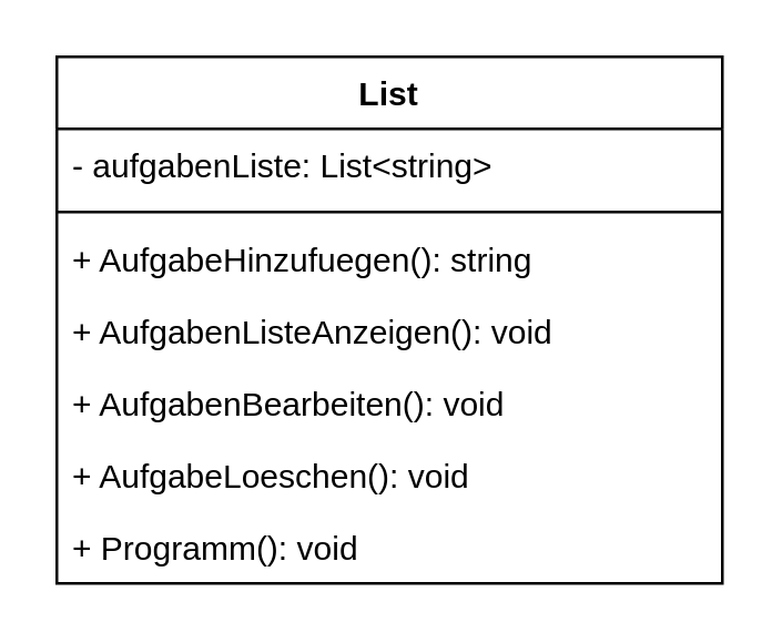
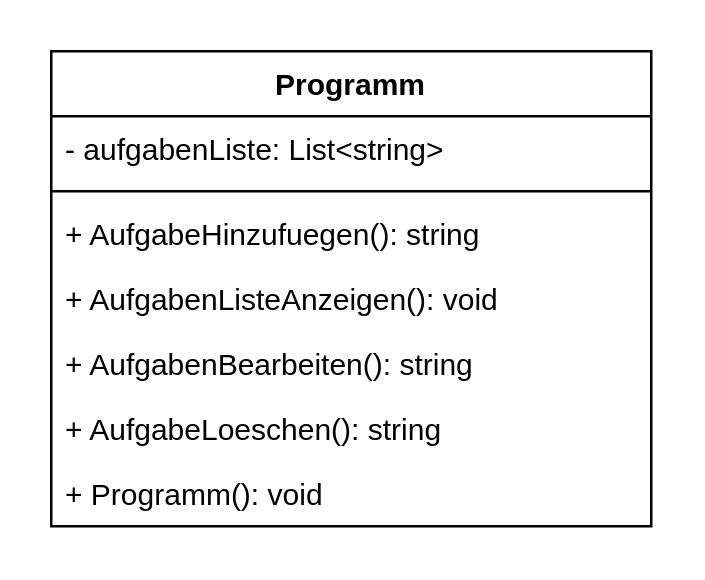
  <mxCell id="0" />
  <mxCell id="1" parent="0" />
- <mxCell id="2" value="List" style="swimlane;fontStyle=1;align=center;verticalAlign=top;childLayout=stackLayout;horizontal=1;startSize=26;horizontalStack=0;resizeParent=1;resizeParentMax=0;resizeLast=0;collapsible=1;marginBottom=0;" vertex="1" parent="1"><mxGeometry x="20" y="20" width="240" height="190" as="geometry" /></mxCell>
+ <mxCell id="2" value="Programm" style="swimlane;fontStyle=1;align=center;verticalAlign=top;childLayout=stackLayout;horizontal=1;startSize=26;horizontalStack=0;resizeParent=1;resizeParentMax=0;resizeLast=0;collapsible=1;marginBottom=0;" vertex="1" parent="1"><mxGeometry x="20" y="20" width="240" height="190" as="geometry" /></mxCell>
  <mxCell id="3" value="- aufgabenListe: List&lt;string&gt;" style="text;strokeColor=none;fillColor=none;align=left;verticalAlign=top;spacingLeft=4;spacingRight=4;overflow=hidden;rotatable=0;points=[[0,0.5],[1,0.5]];portConstraint=eastwest;" vertex="1" parent="2"><mxGeometry y="26" width="240" height="26" as="geometry" /></mxCell>
  <mxCell id="4" value="" style="line;strokeWidth=1;fillColor=none;align=left;verticalAlign=middle;spacingTop=-1;spacingLeft=3;spacingRight=3;rotatable=0;labelPosition=right;points=[];portConstraint=eastwest;" vertex="1" parent="2"><mxGeometry y="52" width="240" height="8" as="geometry" /></mxCell>
  <mxCell id="5" value="+ AufgabeHinzufuegen(): string" style="text;strokeColor=none;fillColor=none;align=left;verticalAlign=top;spacingLeft=4;spacingRight=4;overflow=hidden;rotatable=0;points=[[0,0.5],[1,0.5]];portConstraint=eastwest;" vertex="1" parent="2"><mxGeometry y="60" width="240" height="26" as="geometry" /></mxCell>
  <mxCell id="6" value="+ AufgabenListeAnzeigen(): void" style="text;strokeColor=none;fillColor=none;align=left;verticalAlign=top;spacingLeft=4;spacingRight=4;overflow=hidden;rotatable=0;points=[[0,0.5],[1,0.5]];portConstraint=eastwest;" vertex="1" parent="2"><mxGeometry y="86" width="240" height="26" as="geometry" /></mxCell>
- <mxCell id="7" value="+ AufgabenBearbeiten(): void" style="text;strokeColor=none;fillColor=none;align=left;verticalAlign=top;spacingLeft=4;spacingRight=4;overflow=hidden;rotatable=0;points=[[0,0.5],[1,0.5]];portConstraint=eastwest;" vertex="1" parent="2"><mxGeometry y="112" width="240" height="26" as="geometry" /></mxCell>
- <mxCell id="8" value="+ AufgabeLoeschen(): void" style="text;strokeColor=none;fillColor=none;align=left;verticalAlign=top;spacingLeft=4;spacingRight=4;overflow=hidden;rotatable=0;points=[[0,0.5],[1,0.5]];portConstraint=eastwest;" vertex="1" parent="2"><mxGeometry y="138" width="240" height="26" as="geometry" /></mxCell>
+ <mxCell id="7" value="+ AufgabenBearbeiten(): string" style="text;strokeColor=none;fillColor=none;align=left;verticalAlign=top;spacingLeft=4;spacingRight=4;overflow=hidden;rotatable=0;points=[[0,0.5],[1,0.5]];portConstraint=eastwest;" vertex="1" parent="2"><mxGeometry y="112" width="240" height="26" as="geometry" /></mxCell>
+ <mxCell id="8" value="+ AufgabeLoeschen(): string" style="text;strokeColor=none;fillColor=none;align=left;verticalAlign=top;spacingLeft=4;spacingRight=4;overflow=hidden;rotatable=0;points=[[0,0.5],[1,0.5]];portConstraint=eastwest;" vertex="1" parent="2"><mxGeometry y="138" width="240" height="26" as="geometry" /></mxCell>
  <mxCell id="9" value="+ Programm(): void" style="text;strokeColor=none;fillColor=none;align=left;verticalAlign=top;spacingLeft=4;spacingRight=4;overflow=hidden;rotatable=0;points=[[0,0.5],[1,0.5]];portConstraint=eastwest;" vertex="1" parent="2"><mxGeometry y="164" width="240" height="26" as="geometry" /></mxCell>
